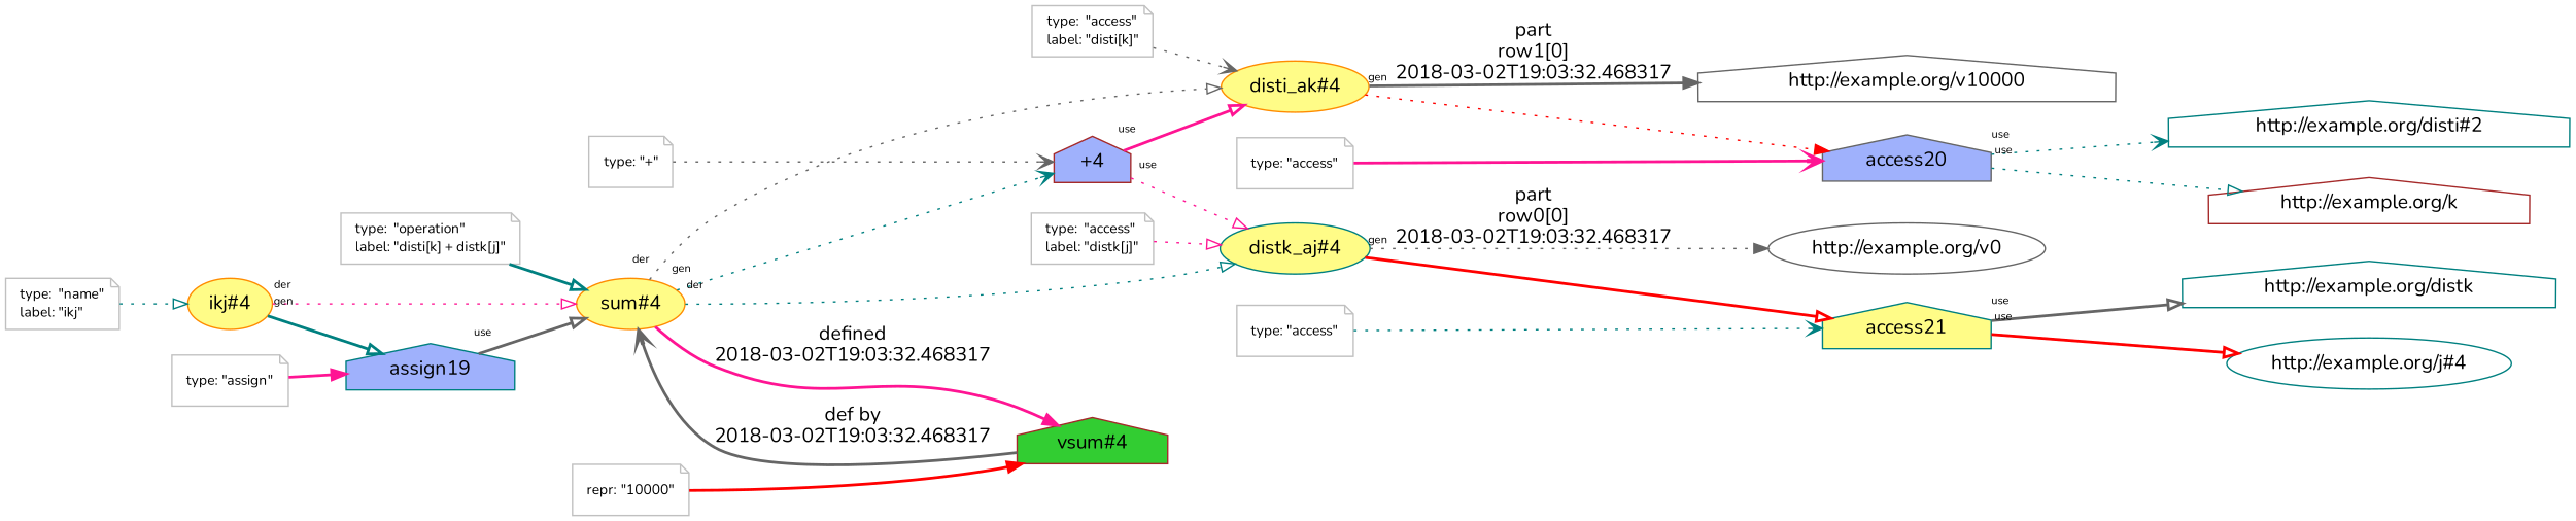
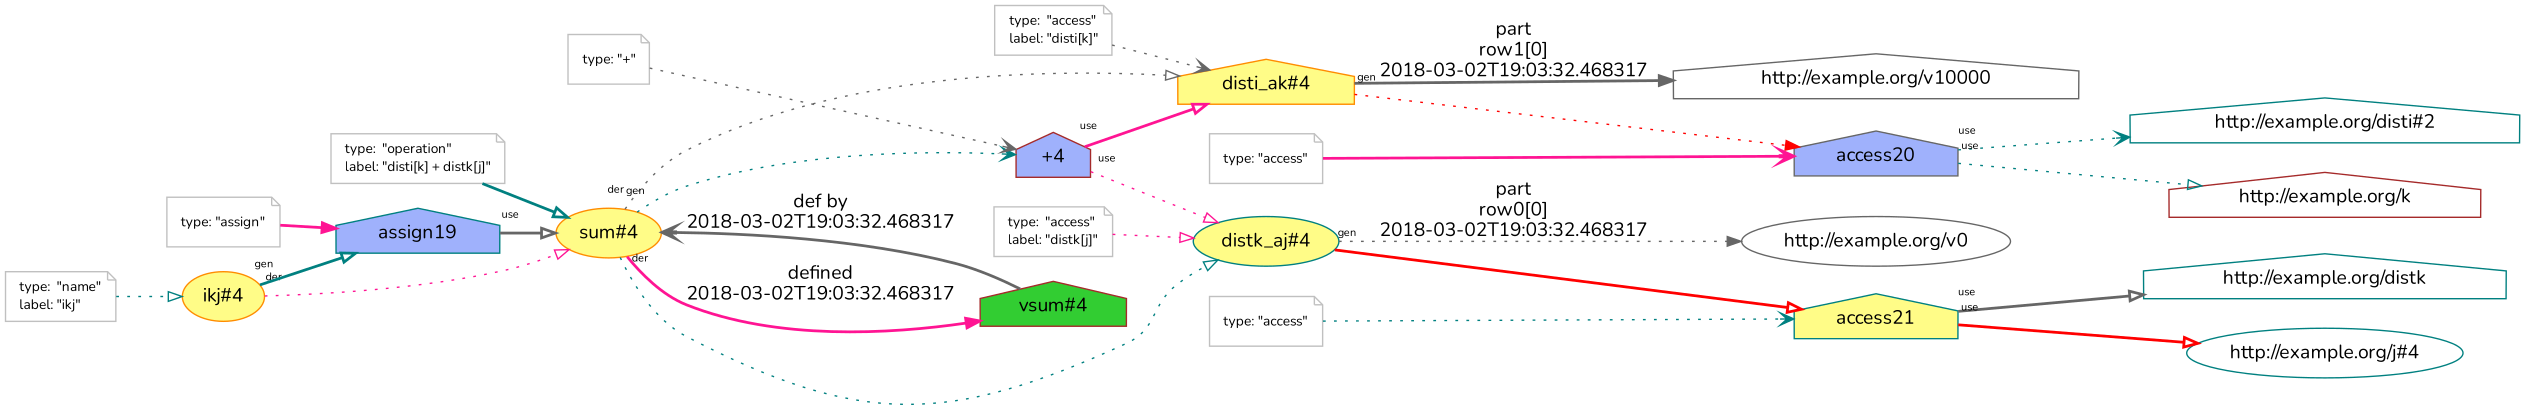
  digraph {
    fontname=Nunito
    rankdir=LR
    node [color=gray fontname=Nunito shape=house]
    edge [arrowhead=onormal color=gray40 fontname=Nunito labelangle=60.0 labeldistance=1.5 labelfontsize=8 rotation=20 style=dotted]
-   n1 [color=darkorange fillcolor="#FFFC87" label="disti_ak#4" shape=ellipse style=filled]
+   n1 [color=darkorange fillcolor="#FFFC87" label="disti_ak#4" style=filled]
    "http://example.org/v10000" [color=gray40]
    n3 [color=gray40 fillcolor="#9FB1FC" label=access20 sides=4 style=filled]
    "http://example.org/disti#2" [color=teal]
    "http://example.org/k" [color=brown]
    n6 [fontcolor=black fontsize=10 label=<<TABLE cellpadding="0" border="0"> 	<TR> 	    <TD align="left">type:</TD> 	    <TD align="left">&quot;access&quot;</TD> 	</TR> 	<TR> 	    <TD align="left">label:</TD> 	    <TD align="left">&quot;disti[k]&quot;</TD> 	</TR> </TABLE>> shape=note]
    n7 [fontcolor=black fontsize=10 label=<<TABLE cellpadding="0" border="0"> 	<TR> 	    <TD align="left">type:</TD> 	    <TD align="left">&quot;access&quot;</TD> 	</TR> </TABLE>> shape=note]
    n8 [color=teal fillcolor="#FFFC87" label="distk_aj#4" shape=ellipse style=filled]
    "http://example.org/v0" [color=gray40 shape=ellipse]
    n10 [color=teal fillcolor="#FFFC87" label=access21 sides=4 style=filled]
    "http://example.org/distk" [color=teal]
    "http://example.org/j#4" [color=teal shape=ellipse]
    n13 [fontcolor=black fontsize=10 label=<<TABLE cellpadding="0" border="0"> 	<TR> 	    <TD align="left">type:</TD> 	    <TD align="left">&quot;access&quot;</TD> 	</TR> 	<TR> 	    <TD align="left">label:</TD> 	    <TD align="left">&quot;distk[j]&quot;</TD> 	</TR> </TABLE>> shape=note]
    n14 [fontcolor=black fontsize=10 label=<<TABLE cellpadding="0" border="0"> 	<TR> 	    <TD align="left">type:</TD> 	    <TD align="left">&quot;access&quot;</TD> 	</TR> </TABLE>> shape=note]
    n15 [color=darkorange fillcolor="#FFFC87" label="sum#4" shape=ellipse style=filled]
    n16 [color=brown fillcolor="#32CD32" label="vsum#4" style=filled]
    n17 [color=brown fillcolor="#9FB1FC" label="+4" sides=4 style=filled]
    n18 [fontcolor=black fontsize=10 label=<<TABLE cellpadding="0" border="0"> 	<TR> 	    <TD align="left">type:</TD> 	    <TD align="left">&quot;operation&quot;</TD> 	</TR> 	<TR> 	    <TD align="left">label:</TD> 	    <TD align="left">&quot;disti[k] + distk[j]&quot;</TD> 	</TR> </TABLE>> shape=note]
-   n19 [fontcolor=black fontsize=10 label=<<TABLE cellpadding="0" border="0"> 	<TR> 	    <TD align="left">repr:</TD> 	    <TD align="left">&quot;10000&quot;</TD> 	</TR> </TABLE>> shape=note]
    n20 [fontcolor=black fontsize=10 label=<<TABLE cellpadding="0" border="0"> 	<TR> 	    <TD align="left">type:</TD> 	    <TD align="left">&quot;+&quot;</TD> 	</TR> </TABLE>> shape=note]
    n21 [color=darkorange fillcolor="#FFFC87" label="ikj#4" shape=ellipse style=filled]
    n22 [color=teal fillcolor="#9FB1FC" label=assign19 sides=4 style=filled]
    n23 [fontcolor=black fontsize=10 label=<<TABLE cellpadding="0" border="0"> 	<TR> 	    <TD align="left">type:</TD> 	    <TD align="left">&quot;name&quot;</TD> 	</TR> 	<TR> 	    <TD align="left">label:</TD> 	    <TD align="left">&quot;ikj&quot;</TD> 	</TR> </TABLE>> shape=note]
    n24 [fontcolor=black fontsize=10 label=<<TABLE cellpadding="0" border="0"> 	<TR> 	    <TD align="left">type:</TD> 	    <TD align="left">&quot;assign&quot;</TD> 	</TR> </TABLE>> shape=note]
    n1 -> "http://example.org/v10000" [arrowhead=normal label="part\nrow1[0]\n2018-03-02T19:03:32.468317" style=bold]
    n1 -> n3 [arrowhead=normal color=red taillabel=gen]
    n3 -> "http://example.org/disti#2" [arrowhead=vee color=teal taillabel=use]
    n3 -> "http://example.org/k" [color=teal taillabel=use]
    n6 -> n1 [arrowhead=vee labelangle="" labeldistance="" labelfontsize="" rotation=""]
    n7 -> n3 [arrowhead=vee color=deeppink style=bold labelangle="" labeldistance="" labelfontsize="" rotation=""]
    n8 -> "http://example.org/v0" [arrowhead=normal label="part\nrow0[0]\n2018-03-02T19:03:32.468317"]
    n8 -> n10 [color=red style=bold taillabel=gen]
    n10 -> "http://example.org/distk" [style=bold taillabel=use]
    n10 -> "http://example.org/j#4" [color=red style=bold taillabel=use]
    n13 -> n8 [color=deeppink labelangle="" labeldistance="" labelfontsize="" rotation=""]
    n14 -> n10 [arrowhead=vee color=teal labelangle="" labeldistance="" labelfontsize="" rotation=""]
    n15 -> n1 [taillabel=der]
    n15 -> n8 [color=teal taillabel=der]
    n15 -> n16 [arrowhead=normal color=deeppink label="defined\n2018-03-02T19:03:32.468317" style=bold]
    n15 -> n17 [arrowhead=vee color=teal taillabel=gen]
    n16 -> n15 [arrowhead=vee label="def by\n2018-03-02T19:03:32.468317" style=bold]
    n17 -> n1 [color=deeppink style=bold taillabel=use]
    n17 -> n8 [color=deeppink taillabel=use]
    n18 -> n15 [color=teal style=bold labelangle="" labeldistance="" labelfontsize="" rotation=""]
-   n19 -> n16 [arrowhead=normal color=red style=bold labelangle="" labeldistance="" labelfontsize="" rotation=""]
    n20 -> n17 [arrowhead=vee labelangle="" labeldistance="" labelfontsize="" rotation=""]
    n21 -> n15 [color=deeppink taillabel=der]
    n21 -> n22 [color=teal style=bold taillabel=gen]
    n22 -> n15 [style=bold taillabel=use]
    n23 -> n21 [color=teal labelangle="" labeldistance="" labelfontsize="" rotation=""]
    n24 -> n22 [arrowhead=normal color=deeppink style=bold labelangle="" labeldistance="" labelfontsize="" rotation=""]
  }
